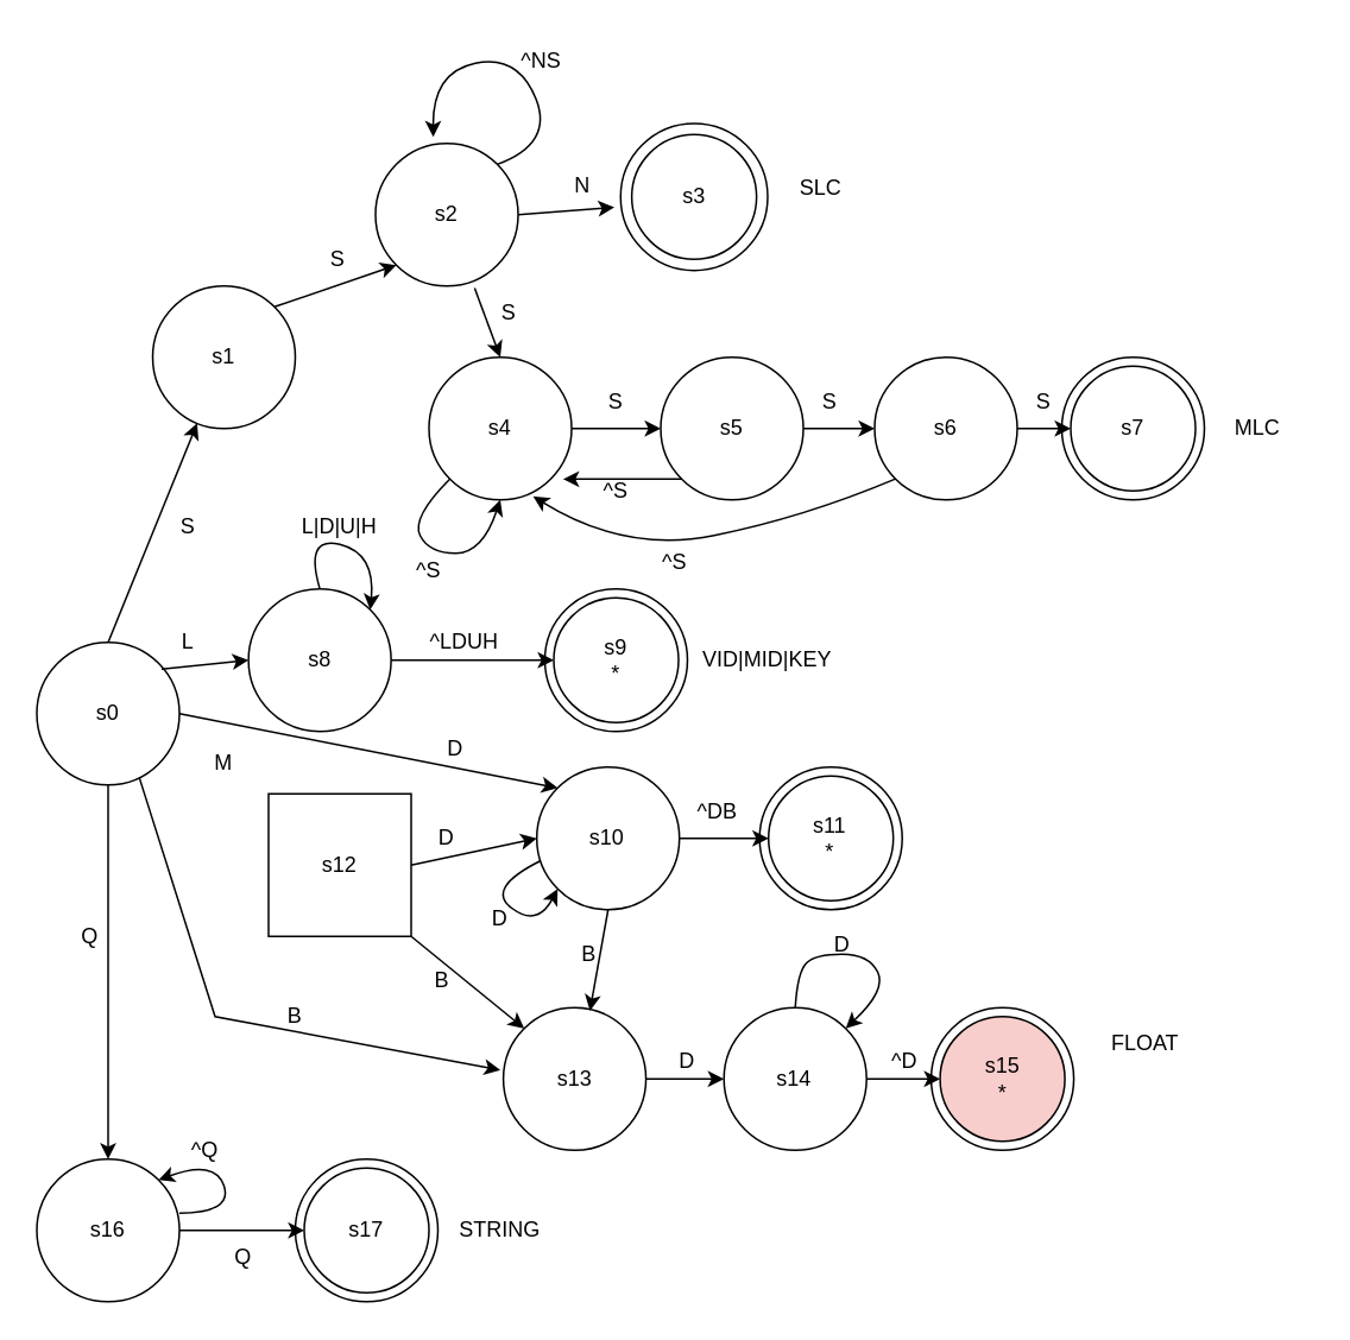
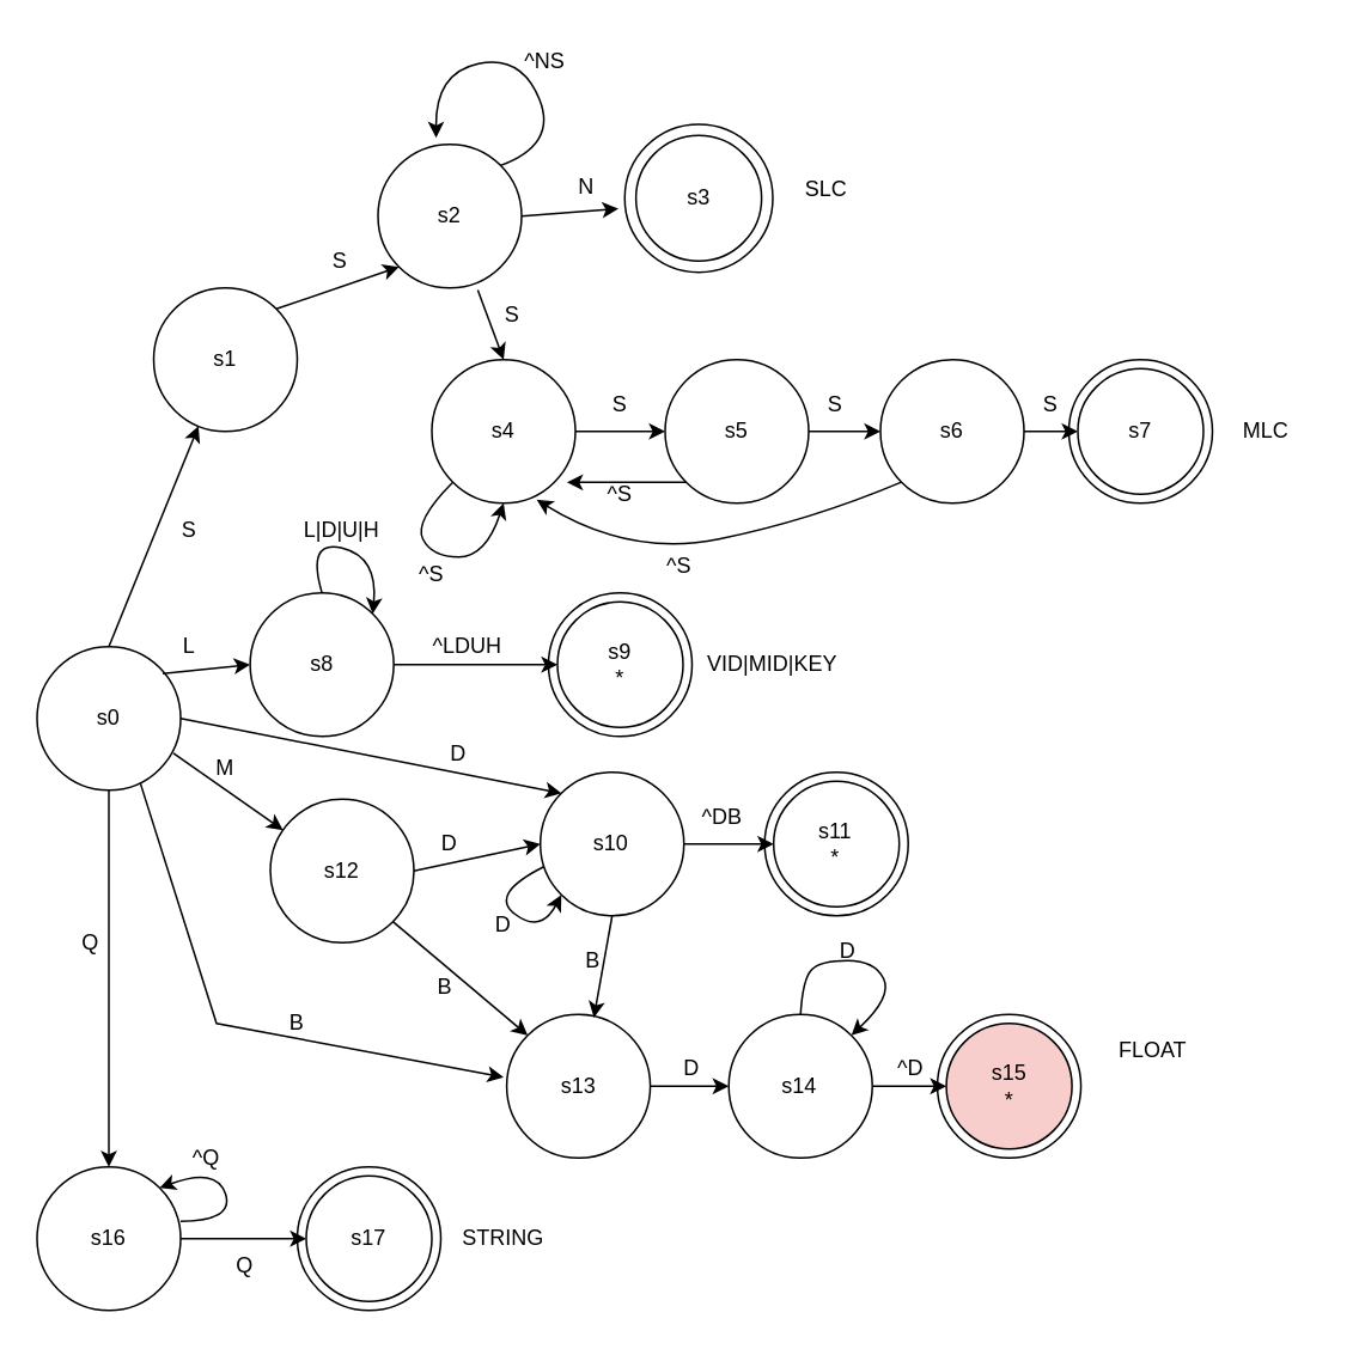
  <mxCell id="0" />
  <mxCell id="1" parent="0" />
  <mxCell id="2" value="" style="ellipse;whiteSpace=wrap;html=1;aspect=fixed;" parent="1" vertex="1"><mxGeometry x="165" y="650" width="80" height="80" as="geometry" /></mxCell>
  <mxCell id="3" value="" style="ellipse;whiteSpace=wrap;html=1;aspect=fixed;" parent="1" vertex="1"><mxGeometry x="521.72" y="565" width="80" height="80" as="geometry" /></mxCell>
  <mxCell id="4" value="" style="ellipse;whiteSpace=wrap;html=1;aspect=fixed;" parent="1" vertex="1"><mxGeometry x="425.47" y="430" width="80" height="80" as="geometry" /></mxCell>
  <mxCell id="5" value="" style="ellipse;whiteSpace=wrap;html=1;aspect=fixed;" parent="1" vertex="1"><mxGeometry x="305" y="330" width="80" height="80" as="geometry" /></mxCell>
  <mxCell id="6" value="" style="ellipse;whiteSpace=wrap;html=1;aspect=fixed;" parent="1" vertex="1"><mxGeometry x="595" y="200" width="80" height="80" as="geometry" /></mxCell>
  <mxCell id="7" value="" style="ellipse;whiteSpace=wrap;html=1;aspect=fixed;" parent="1" vertex="1"><mxGeometry x="347.5" y="68.75" width="82.5" height="82.5" as="geometry" /></mxCell>
  <mxCell id="8" value="s0" style="ellipse;whiteSpace=wrap;html=1;aspect=fixed;" parent="1" vertex="1"><mxGeometry x="20" y="360" width="80" height="80" as="geometry" /></mxCell>
  <mxCell id="9" value="" style="endArrow=classic;html=1;rounded=0;exitX=0.5;exitY=0;exitDx=0;exitDy=0;" parent="1" source="8" target="10" edge="1"><mxGeometry width="50" height="50" relative="1" as="geometry"><mxPoint x="130" y="270" as="sourcePoint" /><mxPoint x="210" y="210" as="targetPoint" /></mxGeometry></mxCell>
  <mxCell id="10" value="s1" style="ellipse;whiteSpace=wrap;html=1;aspect=fixed;" parent="1" vertex="1"><mxGeometry x="85" y="160" width="80" height="80" as="geometry" /></mxCell>
  <mxCell id="11" value="S" style="text;html=1;strokeColor=none;fillColor=none;align=center;verticalAlign=middle;whiteSpace=wrap;rounded=0;" parent="1" vertex="1"><mxGeometry x="90" y="280" width="30" height="30" as="geometry" /></mxCell>
  <mxCell id="12" value="s2" style="ellipse;whiteSpace=wrap;html=1;aspect=fixed;" parent="1" vertex="1"><mxGeometry x="210" y="80" width="80" height="80" as="geometry" /></mxCell>
  <mxCell id="13" value="" style="endArrow=classic;html=1;rounded=0;exitX=1;exitY=0;exitDx=0;exitDy=0;entryX=0;entryY=1;entryDx=0;entryDy=0;" parent="1" source="10" target="12" edge="1"><mxGeometry width="50" height="50" relative="1" as="geometry"><mxPoint x="200" y="340" as="sourcePoint" /><mxPoint x="250" y="290" as="targetPoint" /></mxGeometry></mxCell>
  <mxCell id="14" value="S" style="text;html=1;strokeColor=none;fillColor=none;align=center;verticalAlign=middle;whiteSpace=wrap;rounded=0;" parent="1" vertex="1"><mxGeometry x="173.75" y="130" width="30" height="30" as="geometry" /></mxCell>
  <mxCell id="15" value="" style="curved=1;endArrow=classic;html=1;rounded=0;exitX=1;exitY=0;exitDx=0;exitDy=0;entryX=0.405;entryY=-0.045;entryDx=0;entryDy=0;entryPerimeter=0;" parent="1" source="12" target="12" edge="1"><mxGeometry width="50" height="50" relative="1" as="geometry"><mxPoint x="200" y="340" as="sourcePoint" /><mxPoint x="270" y="80" as="targetPoint" /><Array as="points"><mxPoint x="310" y="80" /><mxPoint x="290" y="30" /><mxPoint x="242" y="40" /></Array></mxGeometry></mxCell>
  <mxCell id="16" value="&lt;div style=&quot;text-align: center;&quot;&gt;&lt;span style=&quot;background-color: initial;&quot;&gt;^NS&lt;/span&gt;&lt;/div&gt;" style="text;whiteSpace=wrap;html=1;" parent="1" vertex="1"><mxGeometry x="290" y="20" width="40" height="40" as="geometry" /></mxCell>
  <mxCell id="17" value="s3" style="ellipse;whiteSpace=wrap;html=1;aspect=fixed;" parent="1" vertex="1"><mxGeometry x="353.75" y="75" width="70" height="70" as="geometry" /></mxCell>
  <mxCell id="18" value="" style="endArrow=classic;html=1;rounded=0;exitX=1;exitY=0.5;exitDx=0;exitDy=0;entryX=0.4;entryY=1.035;entryDx=0;entryDy=0;entryPerimeter=0;" parent="1" source="12" target="19" edge="1"><mxGeometry width="50" height="50" relative="1" as="geometry"><mxPoint x="330" y="290" as="sourcePoint" /><mxPoint x="350" y="140" as="targetPoint" /></mxGeometry></mxCell>
  <mxCell id="19" value="&lt;div style=&quot;text-align: center;&quot;&gt;&lt;span style=&quot;background-color: initial;&quot;&gt;N&lt;/span&gt;&lt;/div&gt;" style="text;whiteSpace=wrap;html=1;" parent="1" vertex="1"><mxGeometry x="320" y="90" width="60" height="25" as="geometry" /></mxCell>
  <mxCell id="20" value="SLC" style="text;html=1;strokeColor=none;fillColor=none;align=center;verticalAlign=middle;whiteSpace=wrap;rounded=0;" parent="1" vertex="1"><mxGeometry x="430" y="90" width="60" height="30" as="geometry" /></mxCell>
  <mxCell id="21" value="s4" style="ellipse;whiteSpace=wrap;html=1;aspect=fixed;" parent="1" vertex="1"><mxGeometry x="240" y="200" width="80" height="80" as="geometry" /></mxCell>
  <mxCell id="22" value="" style="endArrow=classic;html=1;rounded=0;exitX=0.695;exitY=1.015;exitDx=0;exitDy=0;exitPerimeter=0;entryX=0.5;entryY=0;entryDx=0;entryDy=0;" parent="1" source="12" target="21" edge="1"><mxGeometry width="50" height="50" relative="1" as="geometry"><mxPoint x="240" y="340" as="sourcePoint" /><mxPoint x="270" y="190" as="targetPoint" /></mxGeometry></mxCell>
  <mxCell id="23" value="S" style="text;html=1;strokeColor=none;fillColor=none;align=center;verticalAlign=middle;whiteSpace=wrap;rounded=0;" parent="1" vertex="1"><mxGeometry x="270" y="160" width="30" height="30" as="geometry" /></mxCell>
  <mxCell id="24" value="" style="edgeStyle=orthogonalEdgeStyle;rounded=0;orthogonalLoop=1;jettySize=auto;html=1;" parent="1" source="25" target="33" edge="1"><mxGeometry relative="1" as="geometry" /></mxCell>
  <mxCell id="25" value="s5" style="ellipse;whiteSpace=wrap;html=1;aspect=fixed;" parent="1" vertex="1"><mxGeometry x="370" y="200" width="80" height="80" as="geometry" /></mxCell>
  <mxCell id="26" value="" style="curved=1;endArrow=classic;html=1;rounded=0;exitX=0;exitY=1;exitDx=0;exitDy=0;entryX=0.5;entryY=1;entryDx=0;entryDy=0;" parent="1" source="21" target="21" edge="1"><mxGeometry width="50" height="50" relative="1" as="geometry"><mxPoint x="230" y="310" as="sourcePoint" /><mxPoint x="280" y="260" as="targetPoint" /><Array as="points"><mxPoint x="230" y="290" /><mxPoint x="240" y="310" /><mxPoint x="270" y="310" /></Array></mxGeometry></mxCell>
  <mxCell id="27" value="^S" style="text;html=1;strokeColor=none;fillColor=none;align=center;verticalAlign=middle;whiteSpace=wrap;rounded=0;" parent="1" vertex="1"><mxGeometry x="210" y="305" width="60" height="30" as="geometry" /></mxCell>
  <mxCell id="28" value="" style="endArrow=classic;html=1;rounded=0;exitX=1;exitY=0.5;exitDx=0;exitDy=0;entryX=0;entryY=0.5;entryDx=0;entryDy=0;" parent="1" source="21" target="25" edge="1"><mxGeometry width="50" height="50" relative="1" as="geometry"><mxPoint x="280" y="330" as="sourcePoint" /><mxPoint x="330" y="280" as="targetPoint" /></mxGeometry></mxCell>
  <mxCell id="29" value="S" style="text;html=1;strokeColor=none;fillColor=none;align=center;verticalAlign=middle;whiteSpace=wrap;rounded=0;" parent="1" vertex="1"><mxGeometry x="330" y="210" width="30" height="30" as="geometry" /></mxCell>
  <mxCell id="30" value="" style="endArrow=classic;html=1;rounded=0;exitX=0;exitY=1;exitDx=0;exitDy=0;entryX=0.94;entryY=0.855;entryDx=0;entryDy=0;entryPerimeter=0;" parent="1" source="25" target="21" edge="1"><mxGeometry width="50" height="50" relative="1" as="geometry"><mxPoint x="310" y="330" as="sourcePoint" /><mxPoint x="360" y="280" as="targetPoint" /></mxGeometry></mxCell>
  <mxCell id="31" value="^S" style="text;html=1;strokeColor=none;fillColor=none;align=center;verticalAlign=middle;whiteSpace=wrap;rounded=0;" parent="1" vertex="1"><mxGeometry x="315" y="260" width="60" height="30" as="geometry" /></mxCell>
  <mxCell id="32" value="" style="edgeStyle=orthogonalEdgeStyle;rounded=0;orthogonalLoop=1;jettySize=auto;html=1;" parent="1" source="33" target="37" edge="1"><mxGeometry relative="1" as="geometry" /></mxCell>
  <mxCell id="33" value="s6" style="ellipse;whiteSpace=wrap;html=1;aspect=fixed;" parent="1" vertex="1"><mxGeometry x="490" y="200" width="80" height="80" as="geometry" /></mxCell>
  <mxCell id="34" value="S" style="text;html=1;strokeColor=none;fillColor=none;align=center;verticalAlign=middle;whiteSpace=wrap;rounded=0;" parent="1" vertex="1"><mxGeometry x="450" y="210" width="30" height="30" as="geometry" /></mxCell>
  <mxCell id="35" value="" style="curved=1;endArrow=classic;html=1;rounded=0;exitX=0;exitY=1;exitDx=0;exitDy=0;entryX=0.73;entryY=0.975;entryDx=0;entryDy=0;entryPerimeter=0;" parent="1" source="33" target="21" edge="1"><mxGeometry width="50" height="50" relative="1" as="geometry"><mxPoint x="430" y="330" as="sourcePoint" /><mxPoint x="480" y="280" as="targetPoint" /><Array as="points"><mxPoint x="450" y="290" /><mxPoint x="350" y="310" /></Array></mxGeometry></mxCell>
  <mxCell id="36" value="^S" style="text;html=1;strokeColor=none;fillColor=none;align=center;verticalAlign=middle;whiteSpace=wrap;rounded=0;" parent="1" vertex="1"><mxGeometry x="347.5" y="300" width="60" height="30" as="geometry" /></mxCell>
  <mxCell id="37" value="s7" style="ellipse;whiteSpace=wrap;html=1;aspect=fixed;" parent="1" vertex="1"><mxGeometry x="600" y="205" width="70" height="70" as="geometry" /></mxCell>
  <mxCell id="38" value="S" style="text;html=1;strokeColor=none;fillColor=none;align=center;verticalAlign=middle;whiteSpace=wrap;rounded=0;" parent="1" vertex="1"><mxGeometry x="570" y="210" width="30" height="30" as="geometry" /></mxCell>
  <mxCell id="39" value="MLC" style="text;html=1;strokeColor=none;fillColor=none;align=center;verticalAlign=middle;whiteSpace=wrap;rounded=0;" parent="1" vertex="1"><mxGeometry x="675" y="225" width="60" height="30" as="geometry" /></mxCell>
  <mxCell id="40" value="s8" style="ellipse;whiteSpace=wrap;html=1;aspect=fixed;" parent="1" vertex="1"><mxGeometry x="138.75" y="330" width="80" height="80" as="geometry" /></mxCell>
  <mxCell id="41" value="" style="endArrow=classic;html=1;rounded=0;entryX=0;entryY=0.5;entryDx=0;entryDy=0;exitX=0.25;exitY=1;exitDx=0;exitDy=0;" parent="1" source="42" target="40" edge="1"><mxGeometry width="50" height="50" relative="1" as="geometry"><mxPoint x="120" y="390" as="sourcePoint" /><mxPoint x="328.75" y="360" as="targetPoint" /></mxGeometry></mxCell>
  <mxCell id="42" value="L" style="text;html=1;strokeColor=none;fillColor=none;align=center;verticalAlign=middle;whiteSpace=wrap;rounded=0;" parent="1" vertex="1"><mxGeometry x="75" y="345" width="60" height="30" as="geometry" /></mxCell>
  <mxCell id="43" value="s9&lt;br&gt;*" style="ellipse;whiteSpace=wrap;html=1;aspect=fixed;" parent="1" vertex="1"><mxGeometry x="310" y="335" width="70" height="70" as="geometry" /></mxCell>
  <mxCell id="44" value="" style="endArrow=classic;html=1;rounded=0;exitX=1;exitY=0.5;exitDx=0;exitDy=0;entryX=0;entryY=0.5;entryDx=0;entryDy=0;" parent="1" source="40" target="43" edge="1"><mxGeometry width="50" height="50" relative="1" as="geometry"><mxPoint x="248.75" y="390" as="sourcePoint" /><mxPoint x="298.75" y="340" as="targetPoint" /></mxGeometry></mxCell>
  <mxCell id="45" value="" style="curved=1;endArrow=classic;html=1;rounded=0;exitX=0.5;exitY=0;exitDx=0;exitDy=0;entryX=1;entryY=0;entryDx=0;entryDy=0;" parent="1" source="40" target="40" edge="1"><mxGeometry width="50" height="50" relative="1" as="geometry"><mxPoint x="230" y="400" as="sourcePoint" /><mxPoint x="280" y="350" as="targetPoint" /><Array as="points"><mxPoint x="170" y="300" /><mxPoint x="210" y="310" /></Array></mxGeometry></mxCell>
  <mxCell id="46" value="L|D|U|H" style="text;html=1;strokeColor=none;fillColor=none;align=center;verticalAlign=middle;whiteSpace=wrap;rounded=0;" parent="1" vertex="1"><mxGeometry x="160" y="280" width="60" height="30" as="geometry" /></mxCell>
  <mxCell id="47" value="^LDUH" style="text;html=1;strokeColor=none;fillColor=none;align=center;verticalAlign=middle;whiteSpace=wrap;rounded=0;" parent="1" vertex="1"><mxGeometry x="230" y="345" width="60" height="30" as="geometry" /></mxCell>
  <mxCell id="48" value="VID|MID|KEY" style="text;html=1;strokeColor=none;fillColor=none;align=center;verticalAlign=middle;whiteSpace=wrap;rounded=0;" parent="1" vertex="1"><mxGeometry x="400.47" y="355" width="60" height="30" as="geometry" /></mxCell>
  <mxCell id="49" value="" style="edgeStyle=orthogonalEdgeStyle;rounded=0;orthogonalLoop=1;jettySize=auto;html=1;" parent="1" source="50" target="54" edge="1"><mxGeometry relative="1" as="geometry" /></mxCell>
  <mxCell id="50" value="s10" style="ellipse;whiteSpace=wrap;html=1;aspect=fixed;" parent="1" vertex="1"><mxGeometry x="300.47" y="430" width="80" height="80" as="geometry" /></mxCell>
  <mxCell id="51" value="D" style="text;html=1;strokeColor=none;fillColor=none;align=center;verticalAlign=middle;whiteSpace=wrap;rounded=0;" parent="1" vertex="1"><mxGeometry x="240" y="410" width="30" height="20" as="geometry" /></mxCell>
  <mxCell id="52" value="" style="endArrow=classic;html=1;rounded=0;exitX=1;exitY=0.5;exitDx=0;exitDy=0;entryX=0;entryY=0;entryDx=0;entryDy=0;" parent="1" source="8" target="50" edge="1"><mxGeometry width="50" height="50" relative="1" as="geometry"><mxPoint x="390" y="420" as="sourcePoint" /><mxPoint x="440" y="370" as="targetPoint" /></mxGeometry></mxCell>
  <mxCell id="53" value="" style="curved=1;endArrow=classic;html=1;rounded=0;exitX=0.024;exitY=0.658;exitDx=0;exitDy=0;entryX=0;entryY=1;entryDx=0;entryDy=0;exitPerimeter=0;" parent="1" source="50" target="50" edge="1"><mxGeometry width="50" height="50" relative="1" as="geometry"><mxPoint x="531.72" y="510" as="sourcePoint" /><mxPoint x="581.72" y="460" as="targetPoint" /><Array as="points"><mxPoint x="271.72" y="498" /><mxPoint x="300.72" y="520" /></Array></mxGeometry></mxCell>
  <mxCell id="54" value="s11&lt;br&gt;*" style="ellipse;whiteSpace=wrap;html=1;aspect=fixed;" parent="1" vertex="1"><mxGeometry x="430.47" y="435" width="70" height="70" as="geometry" /></mxCell>
  <mxCell id="55" value="^DB&lt;b&gt;&lt;br&gt;&lt;/b&gt;" style="text;html=1;strokeColor=none;fillColor=none;align=center;verticalAlign=middle;whiteSpace=wrap;rounded=0;" parent="1" vertex="1"><mxGeometry x="371.72" y="440" width="60" height="30" as="geometry" /></mxCell>
  <mxCell id="56" value="" style="edgeStyle=orthogonalEdgeStyle;rounded=0;orthogonalLoop=1;jettySize=auto;html=1;" parent="1" source="57" target="63" edge="1"><mxGeometry relative="1" as="geometry" /></mxCell>
  <mxCell id="57" value="s13" style="ellipse;whiteSpace=wrap;html=1;aspect=fixed;" parent="1" vertex="1"><mxGeometry x="281.72" y="565" width="80" height="80" as="geometry" /></mxCell>
  <mxCell id="58" value="" style="endArrow=classic;html=1;rounded=0;exitX=0.5;exitY=1;exitDx=0;exitDy=0;entryX=0.607;entryY=0.022;entryDx=0;entryDy=0;entryPerimeter=0;" parent="1" source="50" target="57" edge="1"><mxGeometry width="50" height="50" relative="1" as="geometry"><mxPoint x="531.72" y="550" as="sourcePoint" /><mxPoint x="581.72" y="500" as="targetPoint" /></mxGeometry></mxCell>
  <mxCell id="59" value="B" style="text;html=1;strokeColor=none;fillColor=none;align=center;verticalAlign=middle;whiteSpace=wrap;rounded=0;" parent="1" vertex="1"><mxGeometry x="300.47" y="520" width="60" height="30" as="geometry" /></mxCell>
  <mxCell id="60" value="" style="endArrow=classic;html=1;rounded=0;exitX=0.72;exitY=0.953;exitDx=0;exitDy=0;exitPerimeter=0;" parent="1" source="8" edge="1"><mxGeometry width="50" height="50" relative="1" as="geometry"><mxPoint x="240.004" y="438.284" as="sourcePoint" /><mxPoint x="280" y="600" as="targetPoint" /><Array as="points"><mxPoint x="120" y="570" /></Array></mxGeometry></mxCell>
  <mxCell id="61" value="B" style="text;html=1;strokeColor=none;fillColor=none;align=center;verticalAlign=middle;whiteSpace=wrap;rounded=0;" parent="1" vertex="1"><mxGeometry x="135" y="555" width="60" height="30" as="geometry" /></mxCell>
  <mxCell id="62" value="" style="edgeStyle=orthogonalEdgeStyle;rounded=0;orthogonalLoop=1;jettySize=auto;html=1;" parent="1" source="63" target="67" edge="1"><mxGeometry relative="1" as="geometry" /></mxCell>
  <mxCell id="63" value="s14" style="ellipse;whiteSpace=wrap;html=1;aspect=fixed;" parent="1" vertex="1"><mxGeometry x="405.47" y="565" width="80" height="80" as="geometry" /></mxCell>
  <mxCell id="64" value="D" style="text;html=1;strokeColor=none;fillColor=none;align=center;verticalAlign=middle;whiteSpace=wrap;rounded=0;" parent="1" vertex="1"><mxGeometry x="370.47" y="585" width="30" height="20" as="geometry" /></mxCell>
  <mxCell id="65" value="" style="curved=1;endArrow=classic;html=1;rounded=0;exitX=0.5;exitY=0;exitDx=0;exitDy=0;entryX=1;entryY=0;entryDx=0;entryDy=0;" parent="1" source="63" target="63" edge="1"><mxGeometry width="50" height="50" relative="1" as="geometry"><mxPoint x="496.72" y="555" as="sourcePoint" /><mxPoint x="546.72" y="505" as="targetPoint" /><Array as="points"><mxPoint x="446.72" y="545" /><mxPoint x="456.72" y="535" /><mxPoint x="486.72" y="535" /><mxPoint x="496.72" y="555" /></Array></mxGeometry></mxCell>
  <mxCell id="66" value="D" style="text;html=1;strokeColor=none;fillColor=none;align=center;verticalAlign=middle;whiteSpace=wrap;rounded=0;" parent="1" vertex="1"><mxGeometry x="456.72" y="520" width="30" height="20" as="geometry" /></mxCell>
  <mxCell id="67" value="s15&lt;br&gt;*" style="ellipse;whiteSpace=wrap;html=1;aspect=fixed;fillColor=#f8cecc;" parent="1" vertex="1"><mxGeometry x="526.72" y="570" width="70" height="70" as="geometry" /></mxCell>
  <mxCell id="68" value="^D" style="text;html=1;strokeColor=none;fillColor=none;align=center;verticalAlign=middle;whiteSpace=wrap;rounded=0;" parent="1" vertex="1"><mxGeometry x="476.72" y="580" width="60" height="30" as="geometry" /></mxCell>
  <mxCell id="69" value="FLOAT" style="text;html=1;strokeColor=none;fillColor=none;align=center;verticalAlign=middle;whiteSpace=wrap;rounded=0;" parent="1" vertex="1"><mxGeometry x="611.72" y="570" width="60" height="30" as="geometry" /></mxCell>
  <mxCell id="70" value="" style="edgeStyle=orthogonalEdgeStyle;rounded=0;orthogonalLoop=1;jettySize=auto;html=1;" parent="1" source="71" target="76" edge="1"><mxGeometry relative="1" as="geometry" /></mxCell>
  <mxCell id="71" value="s16" style="ellipse;whiteSpace=wrap;html=1;aspect=fixed;" parent="1" vertex="1"><mxGeometry x="20" y="650" width="80" height="80" as="geometry" /></mxCell>
  <mxCell id="72" value="" style="endArrow=classic;html=1;rounded=0;exitX=0.5;exitY=1;exitDx=0;exitDy=0;entryX=0.5;entryY=0;entryDx=0;entryDy=0;" parent="1" source="8" target="71" edge="1"><mxGeometry width="50" height="50" relative="1" as="geometry"><mxPoint x="300" y="510" as="sourcePoint" /><mxPoint x="350" y="460" as="targetPoint" /></mxGeometry></mxCell>
  <mxCell id="73" value="Q" style="text;html=1;strokeColor=none;fillColor=none;align=center;verticalAlign=middle;whiteSpace=wrap;rounded=0;" parent="1" vertex="1"><mxGeometry x="40" y="510" width="20" height="30" as="geometry" /></mxCell>
  <mxCell id="74" value="" style="curved=1;endArrow=classic;html=1;rounded=0;entryX=1;entryY=0;entryDx=0;entryDy=0;exitX=1;exitY=0.38;exitDx=0;exitDy=0;exitPerimeter=0;" parent="1" source="71" target="71" edge="1"><mxGeometry width="50" height="50" relative="1" as="geometry"><mxPoint x="300" y="590" as="sourcePoint" /><mxPoint x="350" y="540" as="targetPoint" /><Array as="points"><mxPoint x="130" y="680" /><mxPoint x="120" y="650" /></Array></mxGeometry></mxCell>
  <mxCell id="75" value="^Q" style="text;html=1;strokeColor=none;fillColor=none;align=center;verticalAlign=middle;whiteSpace=wrap;rounded=0;" parent="1" vertex="1"><mxGeometry x="98.75" y="630" width="31.25" height="30" as="geometry" /></mxCell>
  <mxCell id="76" value="s17" style="ellipse;whiteSpace=wrap;html=1;aspect=fixed;" parent="1" vertex="1"><mxGeometry x="170" y="655" width="70" height="70" as="geometry" /></mxCell>
  <mxCell id="77" value="Q" style="text;html=1;strokeColor=none;fillColor=none;align=center;verticalAlign=middle;whiteSpace=wrap;rounded=0;" parent="1" vertex="1"><mxGeometry x="122.5" y="690" width="26.25" height="30" as="geometry" /></mxCell>
  <mxCell id="78" value="STRING" style="text;html=1;strokeColor=none;fillColor=none;align=center;verticalAlign=middle;whiteSpace=wrap;rounded=0;" parent="1" vertex="1"><mxGeometry x="250" y="675" width="60" height="30" as="geometry" /></mxCell>
- <mxCell id="79" value="s12" style="whiteSpace=wrap;html=1;aspect=fixed;rounded=0;" parent="1" vertex="1"><mxGeometry x="150" y="445" width="80" height="80" as="geometry" /></mxCell>
+ <mxCell id="79" value="s12" style="ellipse;whiteSpace=wrap;html=1;aspect=fixed;" parent="1" vertex="1"><mxGeometry x="150" y="445" width="80" height="80" as="geometry" /></mxCell>
+ <mxCell id="80" value="" style="endArrow=classic;html=1;rounded=0;exitX=0.95;exitY=0.742;exitDx=0;exitDy=0;exitPerimeter=0;" parent="1" source="8" target="79" edge="1"><mxGeometry width="50" height="50" relative="1" as="geometry"><mxPoint x="400" y="500" as="sourcePoint" /><mxPoint x="450" y="450" as="targetPoint" /></mxGeometry></mxCell>
  <mxCell id="81" value="M" style="text;html=1;strokeColor=none;fillColor=none;align=center;verticalAlign=middle;whiteSpace=wrap;rounded=0;" parent="1" vertex="1"><mxGeometry x="115" y="420" width="20" height="15" as="geometry" /></mxCell>
  <mxCell id="82" value="" style="endArrow=classic;html=1;rounded=0;exitX=1;exitY=0.5;exitDx=0;exitDy=0;entryX=0;entryY=0.5;entryDx=0;entryDy=0;" parent="1" source="79" target="50" edge="1"><mxGeometry width="50" height="50" relative="1" as="geometry"><mxPoint x="400" y="500" as="sourcePoint" /><mxPoint x="275" y="480" as="targetPoint" /></mxGeometry></mxCell>
  <mxCell id="83" value="D" style="text;html=1;strokeColor=none;fillColor=none;align=center;verticalAlign=middle;whiteSpace=wrap;rounded=0;" parent="1" vertex="1"><mxGeometry x="240" y="460" width="20" height="20" as="geometry" /></mxCell>
  <mxCell id="84" value="D" style="text;html=1;strokeColor=none;fillColor=none;align=center;verticalAlign=middle;whiteSpace=wrap;rounded=0;" parent="1" vertex="1"><mxGeometry x="270" y="505" width="20" height="20" as="geometry" /></mxCell>
  <mxCell id="85" value="" style="endArrow=classic;html=1;rounded=0;exitX=1;exitY=1;exitDx=0;exitDy=0;entryX=0;entryY=0;entryDx=0;entryDy=0;" parent="1" source="79" target="57" edge="1"><mxGeometry width="50" height="50" relative="1" as="geometry"><mxPoint x="400" y="500" as="sourcePoint" /><mxPoint x="450" y="450" as="targetPoint" /></mxGeometry></mxCell>
  <mxCell id="86" value="B" style="text;html=1;strokeColor=none;fillColor=none;align=center;verticalAlign=middle;whiteSpace=wrap;rounded=0;" parent="1" vertex="1"><mxGeometry x="235" y="535" width="25" height="30" as="geometry" /></mxCell>
